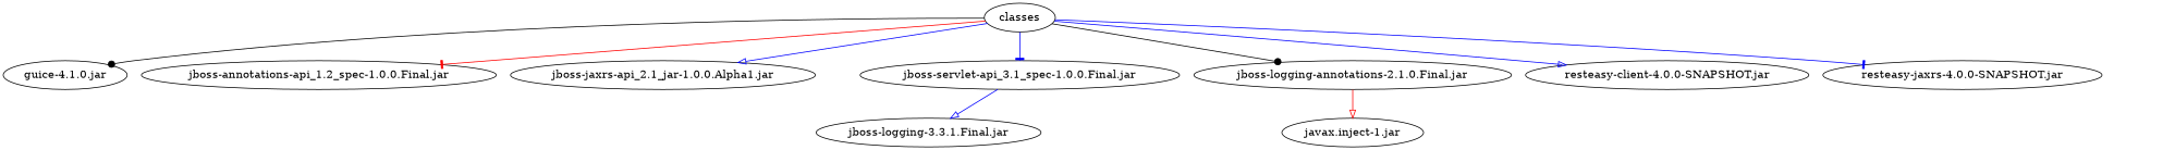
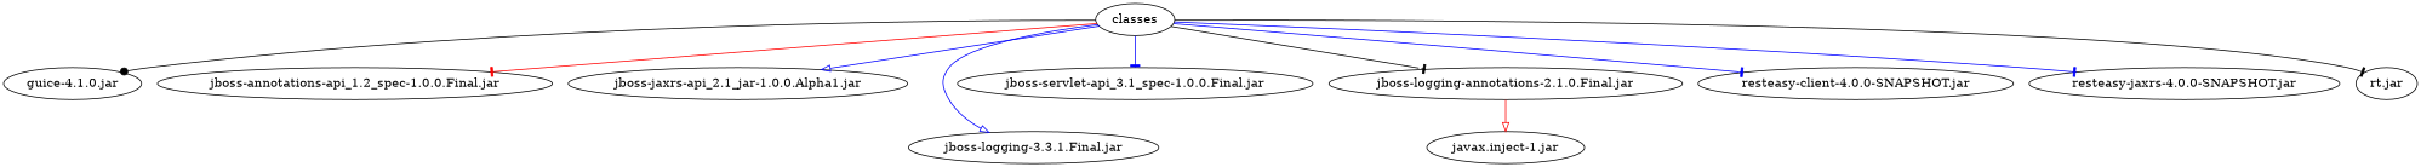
  digraph {
    edge [arrowhead=tee color=blue]
    classes
    "guice-4.1.0.jar"
    "jboss-annotations-api_1.2_spec-1.0.0.Final.jar"
    n4 [label="jboss-jaxrs-api_2.1_jar-1.0.0.Alpha1.jar"]
    "jboss-logging-3.3.1.Final.jar"
    "jboss-logging-annotations-2.1.0.Final.jar"
    "jboss-servlet-api_3.1_spec-1.0.0.Final.jar"
    "resteasy-client-4.0.0-SNAPSHOT.jar"
    "resteasy-jaxrs-4.0.0-SNAPSHOT.jar"
+   "rt.jar"
    "javax.inject-1.jar"
    classes -> "guice-4.1.0.jar" [arrowhead=dot color=black]
    classes -> "jboss-annotations-api_1.2_spec-1.0.0.Final.jar" [color=red]
    classes -> n4 [arrowhead=onormal]
-   "jboss-servlet-api_3.1_spec-1.0.0.Final.jar" -> "jboss-logging-3.3.1.Final.jar" [arrowhead=onormal]
-   classes -> "jboss-logging-annotations-2.1.0.Final.jar" [arrowhead=dot color=black]
+   classes -> "jboss-logging-3.3.1.Final.jar" [arrowhead=onormal]
+   classes -> "jboss-logging-annotations-2.1.0.Final.jar" [color=black]
    classes -> "jboss-servlet-api_3.1_spec-1.0.0.Final.jar"
-   classes -> "resteasy-client-4.0.0-SNAPSHOT.jar" [arrowhead=onormal]
+   classes -> "resteasy-client-4.0.0-SNAPSHOT.jar"
    classes -> "resteasy-jaxrs-4.0.0-SNAPSHOT.jar"
+   classes -> "rt.jar" [color=black]
    "jboss-logging-annotations-2.1.0.Final.jar" -> "javax.inject-1.jar" [arrowhead=onormal color=red]
  }
